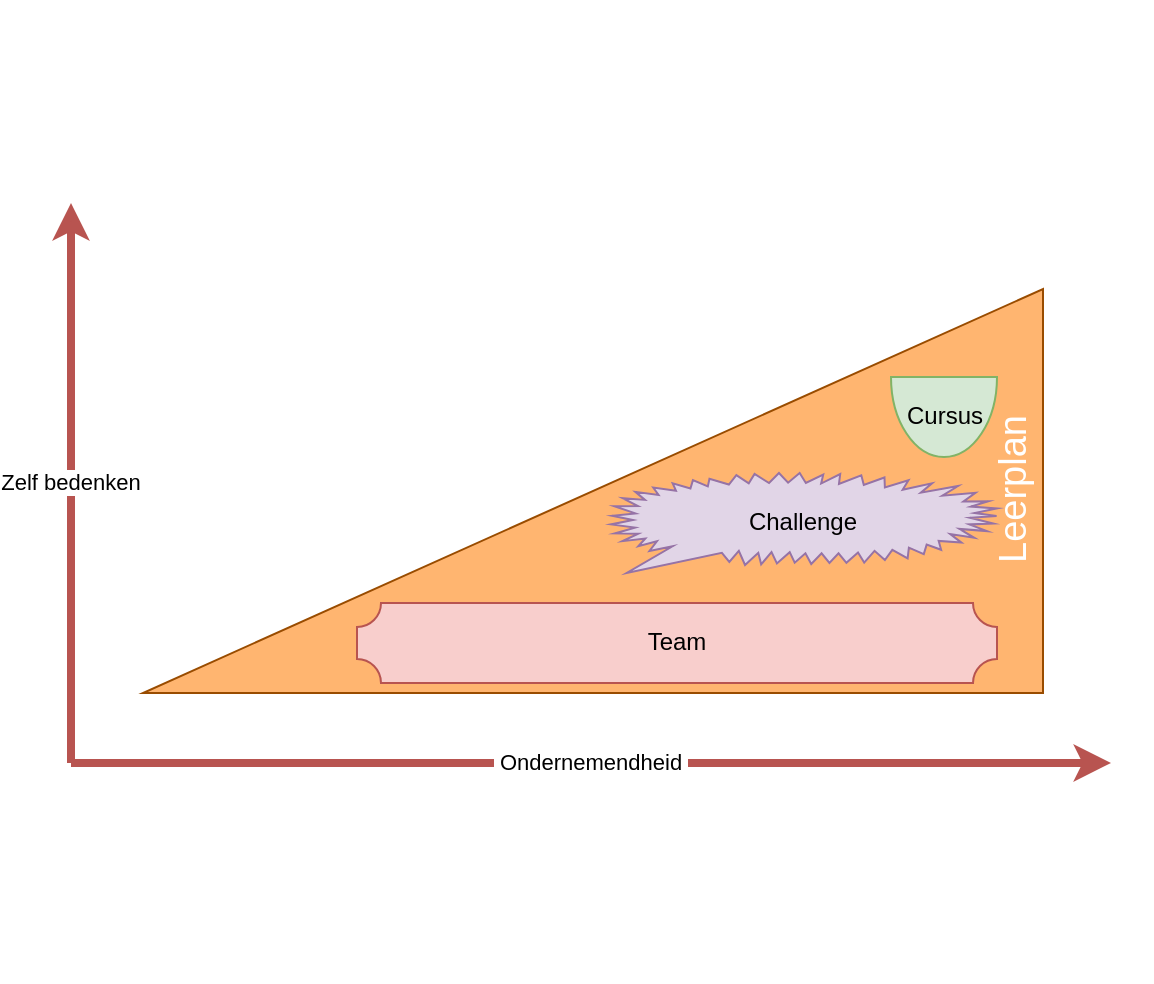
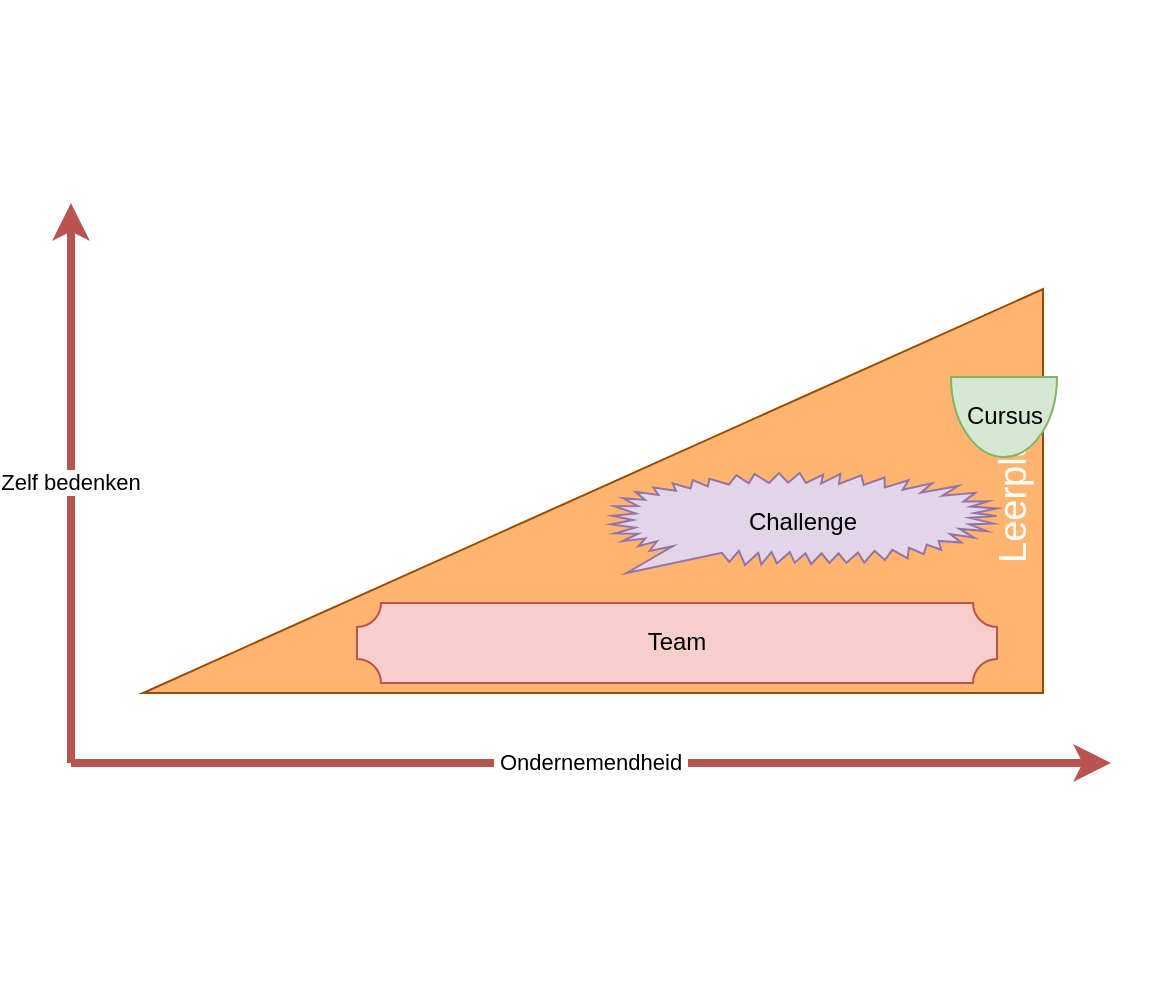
  <mxCell id="0" />
  <mxCell id="1" parent="0" />
  <mxCell id="2" value="Zelf bedenken" style="endArrow=classic;html=1;fillColor=#f8cecc;strokeColor=#b85450;strokeWidth=4;" edge="1" parent="1"><mxGeometry width="50" height="50" relative="1" as="geometry"><mxPoint x="20" y="381" as="sourcePoint" /><mxPoint x="20" y="101" as="targetPoint" /></mxGeometry></mxCell>
  <mxCell id="3" value="&amp;nbsp;Ondernemendheid&amp;nbsp;" style="endArrow=classic;html=1;fillColor=#f8cecc;strokeColor=#b85450;strokeWidth=4;" edge="1" parent="1"><mxGeometry width="50" height="50" relative="1" as="geometry"><mxPoint x="20" y="381" as="sourcePoint" /><mxPoint x="540" y="381" as="targetPoint" /></mxGeometry></mxCell>
  <mxCell id="4" value="&lt;span style=&quot;background-color: rgb(255 , 181 , 112)&quot;&gt;Leerplan&lt;/span&gt;" style="verticalLabelPosition=middle;verticalAlign=bottom;shape=mxgraph.basic.orthogonal_triangle;rotation=-90;labelPosition=center;align=center;html=1;horizontal=1;fontSize=19;fillColor=#FFB570;strokeColor=#994C00;fontColor=#FFFFFF;" vertex="1" parent="1"><mxGeometry x="180" y="20" width="202" height="450" as="geometry" /></mxCell>
  <mxCell id="5" value="Challenge" style="whiteSpace=wrap;html=1;shape=mxgraph.basic.loud_callout;fillColor=#e1d5e7;strokeColor=#9673a6;" vertex="1" parent="1"><mxGeometry x="290" y="236" width="193" height="50" as="geometry" /></mxCell>
  <mxCell id="6" value="Team" style="verticalLabelPosition=middle;verticalAlign=middle;html=1;shape=mxgraph.basic.plaque;dx=6;labelPosition=center;align=center;fillColor=#f8cecc;strokeColor=#b85450;" vertex="1" parent="1"><mxGeometry x="163" y="301" width="320" height="40" as="geometry" /></mxCell>
- <mxCell id="7" value="Cursus" style="verticalLabelPosition=middle;verticalAlign=middle;html=1;shape=mxgraph.basic.half_circle;labelPosition=center;align=center;fillColor=#d5e8d4;strokeColor=#82b366;" vertex="1" parent="1"><mxGeometry x="430" y="188" width="53" height="40" as="geometry" /></mxCell>
+ <mxCell id="7" value="Cursus" style="verticalLabelPosition=middle;verticalAlign=middle;html=1;shape=mxgraph.basic.half_circle;labelPosition=center;align=center;fillColor=#d5e8d4;strokeColor=#82b366;" vertex="1" parent="1"><mxGeometry x="460" y="188" width="53" height="40" as="geometry" /></mxCell>
